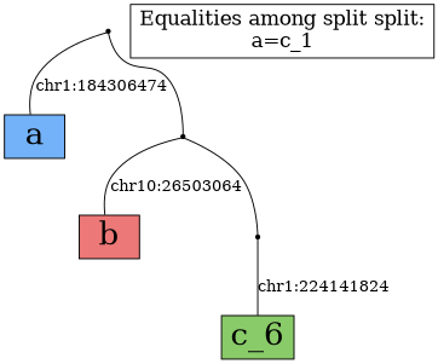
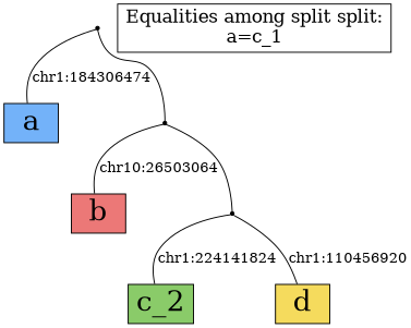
  digraph {
    node [fillcolor=black fontsize=28 shape=box style=filled]
    edge [arrowhead=none]
    n1 [fillcolor="#73B2F9" label=a]
    n2 [fillcolor="#EC7877" label=b]
-   n3 [fillcolor="#8ACB69" label=c_6]
+   n3 [fillcolor="#8ACB69" label=c_2]
+   n4 [fillcolor="#F5DB5D" label=d]
    n5 [fontsize=18 label="Equalities among split split:\na=c_1\n" fillcolor="" style=""]
    Int1 [shape=point fontsize=""]
    Int2 [shape=point fontsize=""]
    Int3 [shape=point fontsize=""]
    Int1 -> n3 [label="chr1:224141824"]
+   Int1 -> n4 [label="chr1:110456920"]
    Int2 -> n2 [label="chr10:26503064"]
    Int2 -> Int1
    Int3 -> n1 [label="chr1:184306474"]
    Int3 -> Int2
  }
